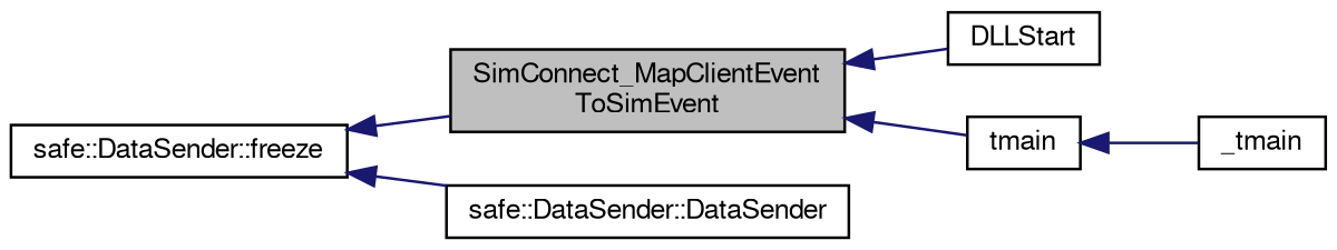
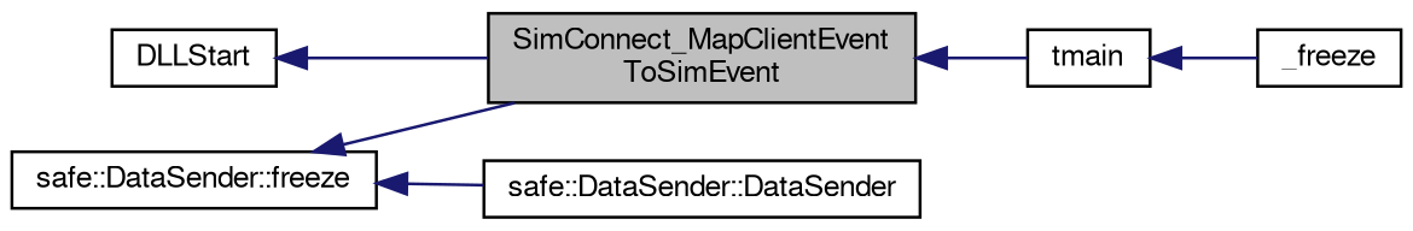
  digraph {
    rankdir=LR
    node [color=black fontname=FreeSans fontsize=10 shape=record]
    edge [color=midnightblue dir=back fontname=FreeSans fontsize=10 labelfontname=FreeSans labelfontsize=10 style=solid]
    n1 [fillcolor=grey75 fontcolor=black height=0.2 label="SimConnect_MapClientEvent\lToSimEvent" style=filled width=0.4]
    n2 [height=0.2 label=DLLStart width=0.4]
    n3 [height=0.2 label=tmain width=0.4]
    n4 [height=0.2 label="safe::DataSender::freeze" width=0.4]
    n5 [height=0.2 label="safe::DataSender::DataSender" width=0.4]
-   n6 [height=0.2 label=_tmain width=0.4]
-   n1 -> n2
+   n6 [height=0.2 label=_freeze width=0.4]
+   n2 -> n1
    n1 -> n3
    n3 -> n6
    n4 -> n1
    n4 -> n5
  }
